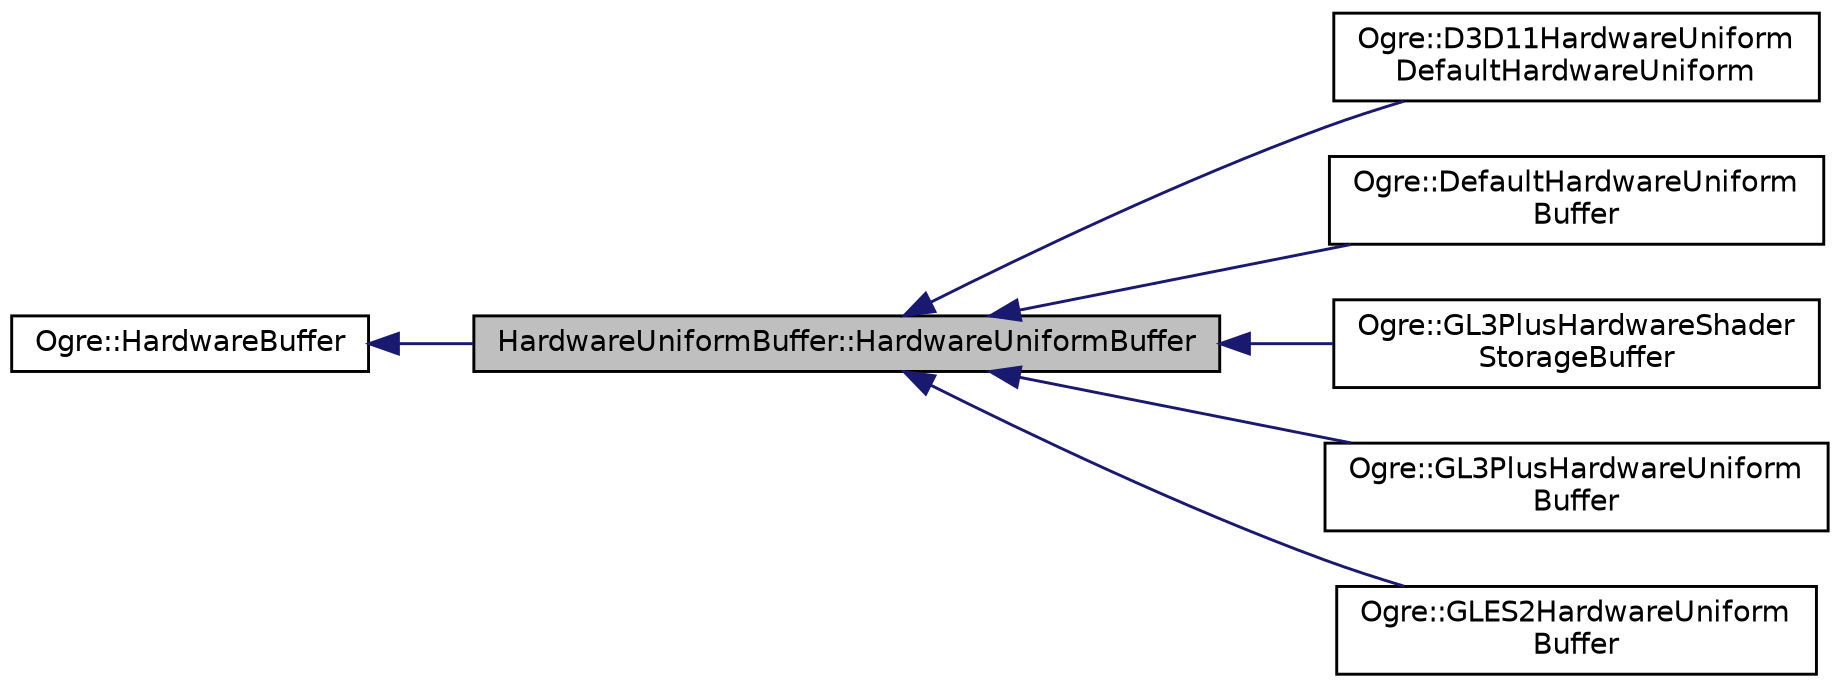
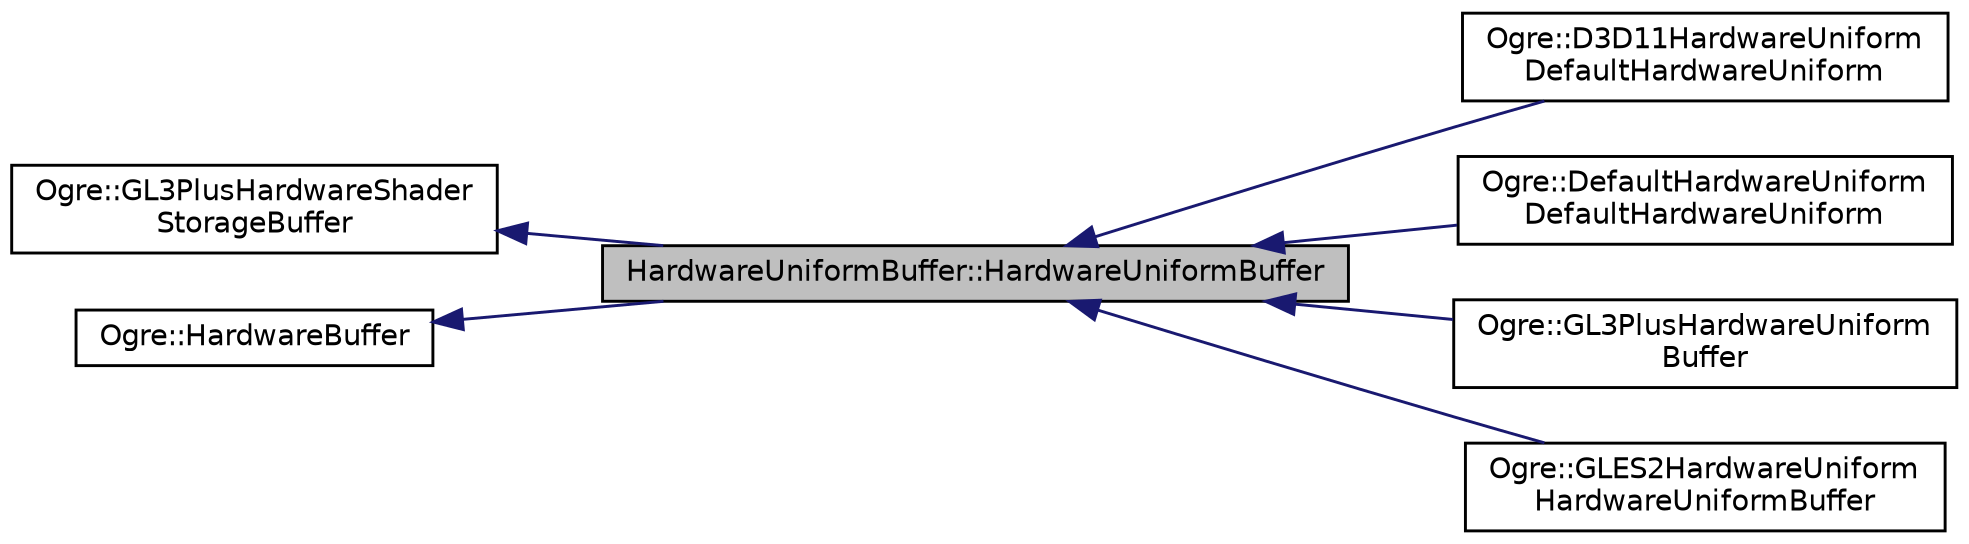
  digraph {
    rankdir=LR
    node [color=black fontname=Helvetica fontsize=10 shape=record]
    edge [color=midnightblue dir=back fontname=Helvetica fontsize=10 labelfontname=Helvetica labelfontsize=10 style=solid]
    n1 [fillcolor=grey75 fontcolor=black height=0.2 label="HardwareUniformBuffer::HardwareUniformBuffer" style=filled width=0.4]
    n2 [height=0.2 label="Ogre::D3D11HardwareUniform\lDefaultHardwareUniform" width=0.4]
-   n3 [height=0.2 label="Ogre::DefaultHardwareUniform\lBuffer" width=0.4]
+   n3 [height=0.2 label="Ogre::DefaultHardwareUniform\lDefaultHardwareUniform" width=0.4]
    n4 [height=0.2 label="Ogre::GL3PlusHardwareShader\lStorageBuffer" width=0.4]
    n5 [height=0.2 label="Ogre::GL3PlusHardwareUniform\lBuffer" width=0.4]
-   n6 [height=0.2 label="Ogre::GLES2HardwareUniform\lBuffer" width=0.4]
+   n6 [height=0.2 label="Ogre::GLES2HardwareUniform\lHardwareUniformBuffer" width=0.4]
    n7 [height=0.2 label="Ogre::HardwareBuffer" width=0.4]
    n1 -> n2
    n1 -> n3
-   n1 -> n4
+   n4 -> n1
    n1 -> n5
    n1 -> n6
    n7 -> n1
  }
